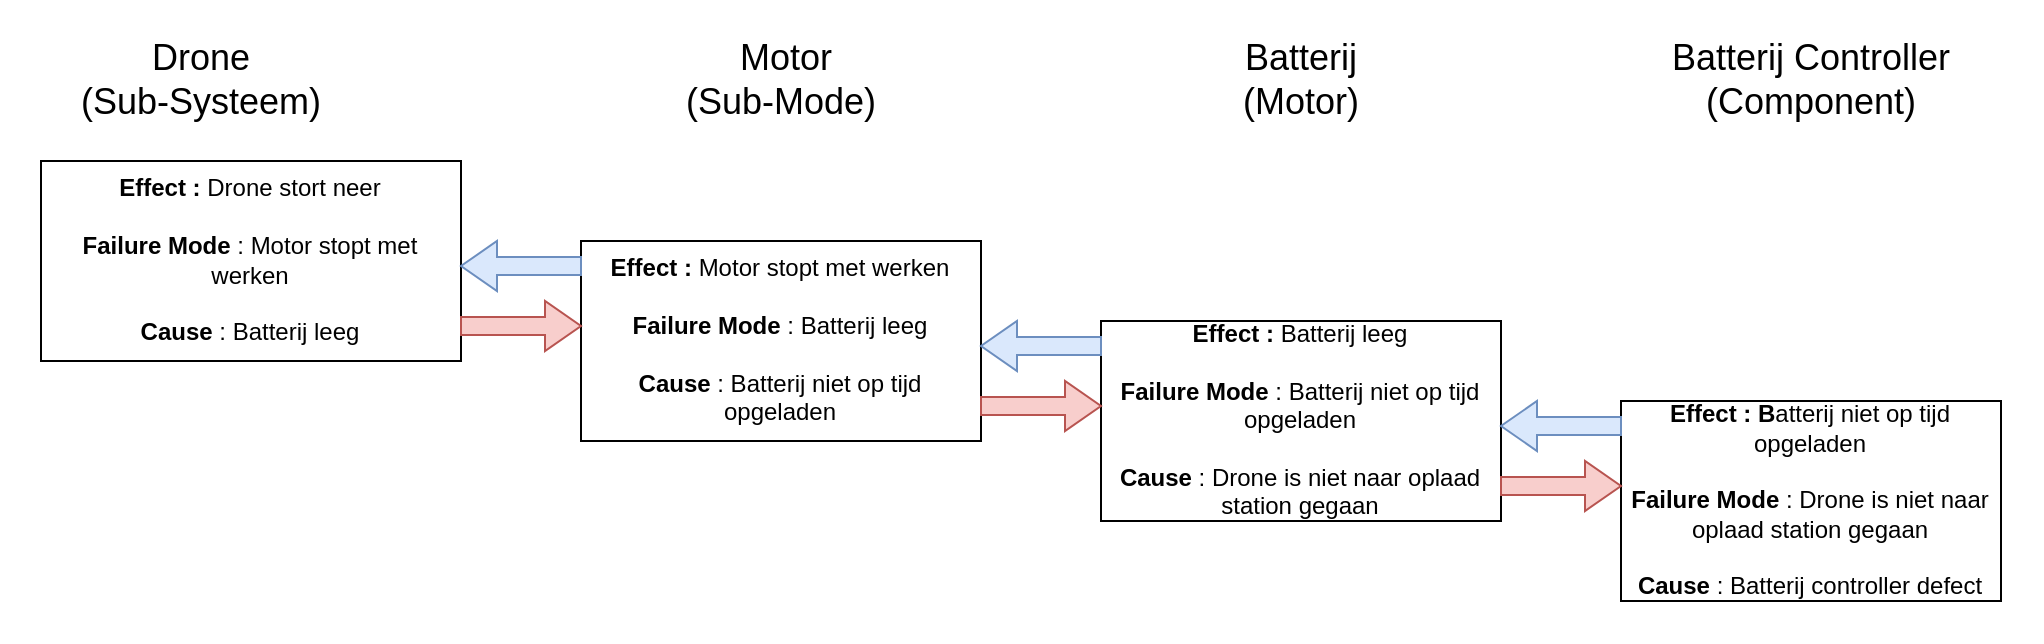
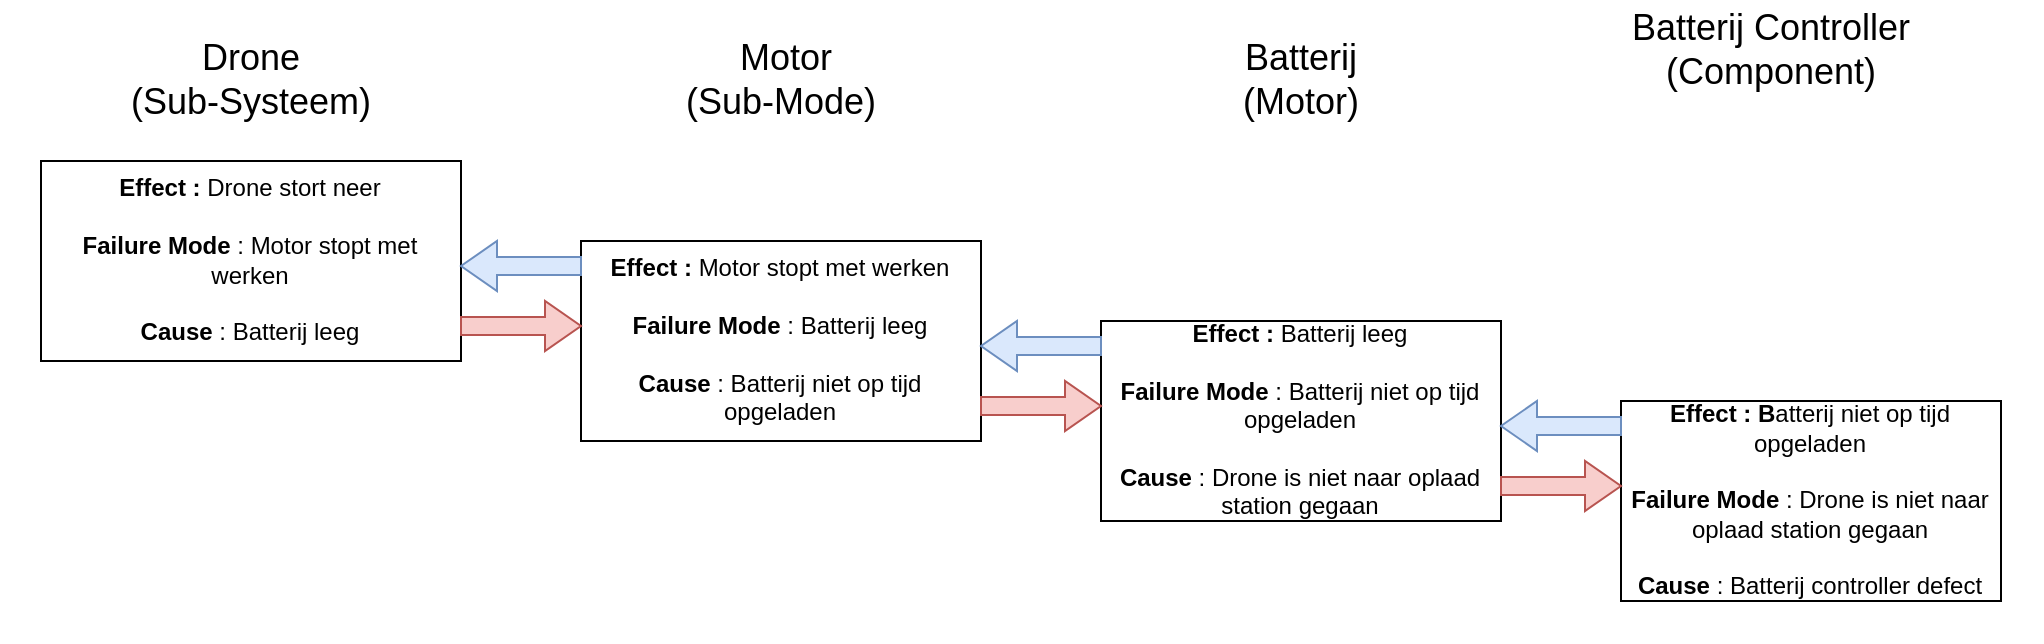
  <mxCell id="0" />
  <mxCell id="1" parent="0" />
  <mxCell id="2" value="&lt;b&gt;Effect : &lt;/b&gt;Drone stort neer&lt;br&gt;&lt;br&gt;&lt;b&gt;Failure Mode&lt;/b&gt; : Motor stopt met werken&lt;br&gt;&lt;br&gt;&lt;b&gt;Cause &lt;/b&gt;: Batterij leeg" style="rounded=0;whiteSpace=wrap;html=1;" parent="1" vertex="1"><mxGeometry x="20" y="80" width="210" height="100" as="geometry" /></mxCell>
  <mxCell id="3" value="&lt;b&gt;Effect :&amp;nbsp;&lt;/b&gt;Motor stopt met werken&lt;br&gt;&lt;br&gt;&lt;b&gt;Failure Mode&lt;/b&gt; : Batterij leeg&lt;br&gt;&lt;br&gt;&lt;b&gt;Cause &lt;/b&gt;: Batterij niet op tijd opgeladen&lt;span style=&quot;color: rgba(0 , 0 , 0 , 0) ; font-family: monospace ; font-size: 0px&quot;&gt;%3CmxGraphModel%3E%3Croot%3E%3CmxCell%20id%3D%220%22%2F%3E%3CmxCell%20id%3D%221%22%20parent%3D%220%22%2F%3E%3CmxCell%20id%3D%222%22%20value%3D%22%26lt%3Bb%26gt%3Beffect%20%3A%26amp%3Bnbsp%3B%26lt%3B%2Fb%26gt%3BDrone%20crashes%26lt%3Bbr%26gt%3B%26lt%3Bbr%26gt%3B%26lt%3Bb%26gt%3Bfailure%20mode%26lt%3B%2Fb%26gt%3B%20%3A%20motor%20stop%20working%26lt%3Bbr%26gt%3B%26lt%3Bbr%26gt%3B%26lt%3Bb%26gt%3Bcause%20%26lt%3B%2Fb%26gt%3B%3A%20no%20more%20fuel%22%20style%3D%22rounded%3D0%3BwhiteSpace%3Dwrap%3Bhtml%3D1%3B%22%20vertex%3D%221%22%20parent%3D%221%22%3E%3CmxGeometry%20x%3D%22130%22%20y%3D%22100%22%20width%3D%22190%22%20height%3D%22100%22%20as%3D%22geometry%22%2F%3E%3C%2FmxCell%3E%3C%2Froot%3E%3C%2FmxGraphModel%3E&lt;/span&gt;" style="rounded=0;whiteSpace=wrap;html=1;" parent="1" vertex="1"><mxGeometry x="290" y="120" width="200" height="100" as="geometry" /></mxCell>
  <mxCell id="4" value="&lt;b&gt;Effect :&amp;nbsp;&lt;/b&gt;Batterij leeg&lt;br&gt;&lt;br&gt;&lt;b&gt;Failure Mode&lt;/b&gt; : Batterij niet op tijd opgeladen&lt;br&gt;&lt;b&gt;&lt;br&gt;Cause &lt;/b&gt;: Drone is niet naar oplaad station gegaan" style="rounded=0;whiteSpace=wrap;html=1;" parent="1" vertex="1"><mxGeometry x="550" y="160" width="200" height="100" as="geometry" /></mxCell>
  <mxCell id="5" value="&lt;b&gt;Effect : B&lt;/b&gt;atterij niet op tijd opgeladen&lt;br&gt;&lt;br&gt;&lt;b&gt;Failure Mode&lt;/b&gt; : Drone is niet naar oplaad station gegaan&lt;br&gt;&lt;br&gt;&lt;b&gt;Cause &lt;/b&gt;: Batterij controller defect" style="rounded=0;whiteSpace=wrap;html=1;" parent="1" vertex="1"><mxGeometry x="810" y="200" width="190" height="100" as="geometry" /></mxCell>
- <mxCell id="6" value="&lt;font style=&quot;font-size: 18px&quot;&gt;Drone &lt;br&gt;(Sub-Systeem)&lt;/font&gt;" style="text;html=1;align=center;verticalAlign=middle;resizable=0;points=[];autosize=1;" parent="1" vertex="1"><mxGeometry x="30" y="20" width="140" height="40" as="geometry" /></mxCell>
+ <mxCell id="6" value="&lt;font style=&quot;font-size: 18px&quot;&gt;Drone &lt;br&gt;(Sub-Systeem)&lt;/font&gt;" style="text;html=1;align=center;verticalAlign=middle;resizable=0;points=[];autosize=1;" parent="1" vertex="1"><mxGeometry x="55" y="20" width="140" height="40" as="geometry" /></mxCell>
  <mxCell id="7" value="&lt;font style=&quot;font-size: 18px&quot;&gt;&amp;nbsp;Motor &lt;br&gt;(Sub-Mode)&lt;/font&gt;" style="text;html=1;align=center;verticalAlign=middle;resizable=0;points=[];autosize=1;" parent="1" vertex="1"><mxGeometry x="320" y="20" width="140" height="40" as="geometry" /></mxCell>
  <mxCell id="8" value="&lt;font style=&quot;font-size: 18px&quot;&gt;Batterij &lt;br&gt;(Motor)&lt;/font&gt;" style="text;html=1;align=center;verticalAlign=middle;resizable=0;points=[];autosize=1;" parent="1" vertex="1"><mxGeometry x="590" y="20" width="120" height="40" as="geometry" /></mxCell>
- <mxCell id="9" value="&lt;font style=&quot;font-size: 18px&quot;&gt;Batterij Controller &lt;br&gt;(Component)&lt;/font&gt;" style="text;html=1;align=center;verticalAlign=middle;resizable=0;points=[];autosize=1;" parent="1" vertex="1"><mxGeometry x="830" y="20" width="150" height="40" as="geometry" /></mxCell>
+ <mxCell id="9" value="&lt;font style=&quot;font-size: 18px&quot;&gt;Batterij Controller &lt;br&gt;(Component)&lt;/font&gt;" style="text;html=1;align=center;verticalAlign=middle;resizable=0;points=[];autosize=1;" parent="1" vertex="1"><mxGeometry x="810" y="5" width="150" height="40" as="geometry" /></mxCell>
  <mxCell id="10" value="" style="html=1;shadow=0;dashed=0;align=center;verticalAlign=middle;shape=mxgraph.arrows2.arrow;dy=0.64;dx=18;flipH=1;notch=0;fillColor=#dae8fc;strokeColor=#6c8ebf;" vertex="1" parent="1"><mxGeometry x="230" y="120" width="60" height="25" as="geometry" /></mxCell>
  <mxCell id="11" value="" style="html=1;shadow=0;dashed=0;align=center;verticalAlign=middle;shape=mxgraph.arrows2.arrow;dy=0.64;dx=18;flipH=1;notch=0;fillColor=#f8cecc;strokeColor=#b85450;direction=west;" vertex="1" parent="1"><mxGeometry x="230" y="150" width="60" height="25" as="geometry" /></mxCell>
  <mxCell id="12" value="" style="html=1;shadow=0;dashed=0;align=center;verticalAlign=middle;shape=mxgraph.arrows2.arrow;dy=0.64;dx=18;flipH=1;notch=0;fillColor=#dae8fc;strokeColor=#6c8ebf;" vertex="1" parent="1"><mxGeometry x="490" y="160" width="60" height="25" as="geometry" /></mxCell>
  <mxCell id="13" value="" style="html=1;shadow=0;dashed=0;align=center;verticalAlign=middle;shape=mxgraph.arrows2.arrow;dy=0.64;dx=18;flipH=1;notch=0;fillColor=#f8cecc;strokeColor=#b85450;direction=west;" vertex="1" parent="1"><mxGeometry x="490" y="190" width="60" height="25" as="geometry" /></mxCell>
  <mxCell id="14" value="" style="html=1;shadow=0;dashed=0;align=center;verticalAlign=middle;shape=mxgraph.arrows2.arrow;dy=0.64;dx=18;flipH=1;notch=0;fillColor=#dae8fc;strokeColor=#6c8ebf;" vertex="1" parent="1"><mxGeometry x="750" y="200" width="60" height="25" as="geometry" /></mxCell>
  <mxCell id="15" value="" style="html=1;shadow=0;dashed=0;align=center;verticalAlign=middle;shape=mxgraph.arrows2.arrow;dy=0.64;dx=18;flipH=1;notch=0;fillColor=#f8cecc;strokeColor=#b85450;direction=west;" vertex="1" parent="1"><mxGeometry x="750" y="230" width="60" height="25" as="geometry" /></mxCell>
